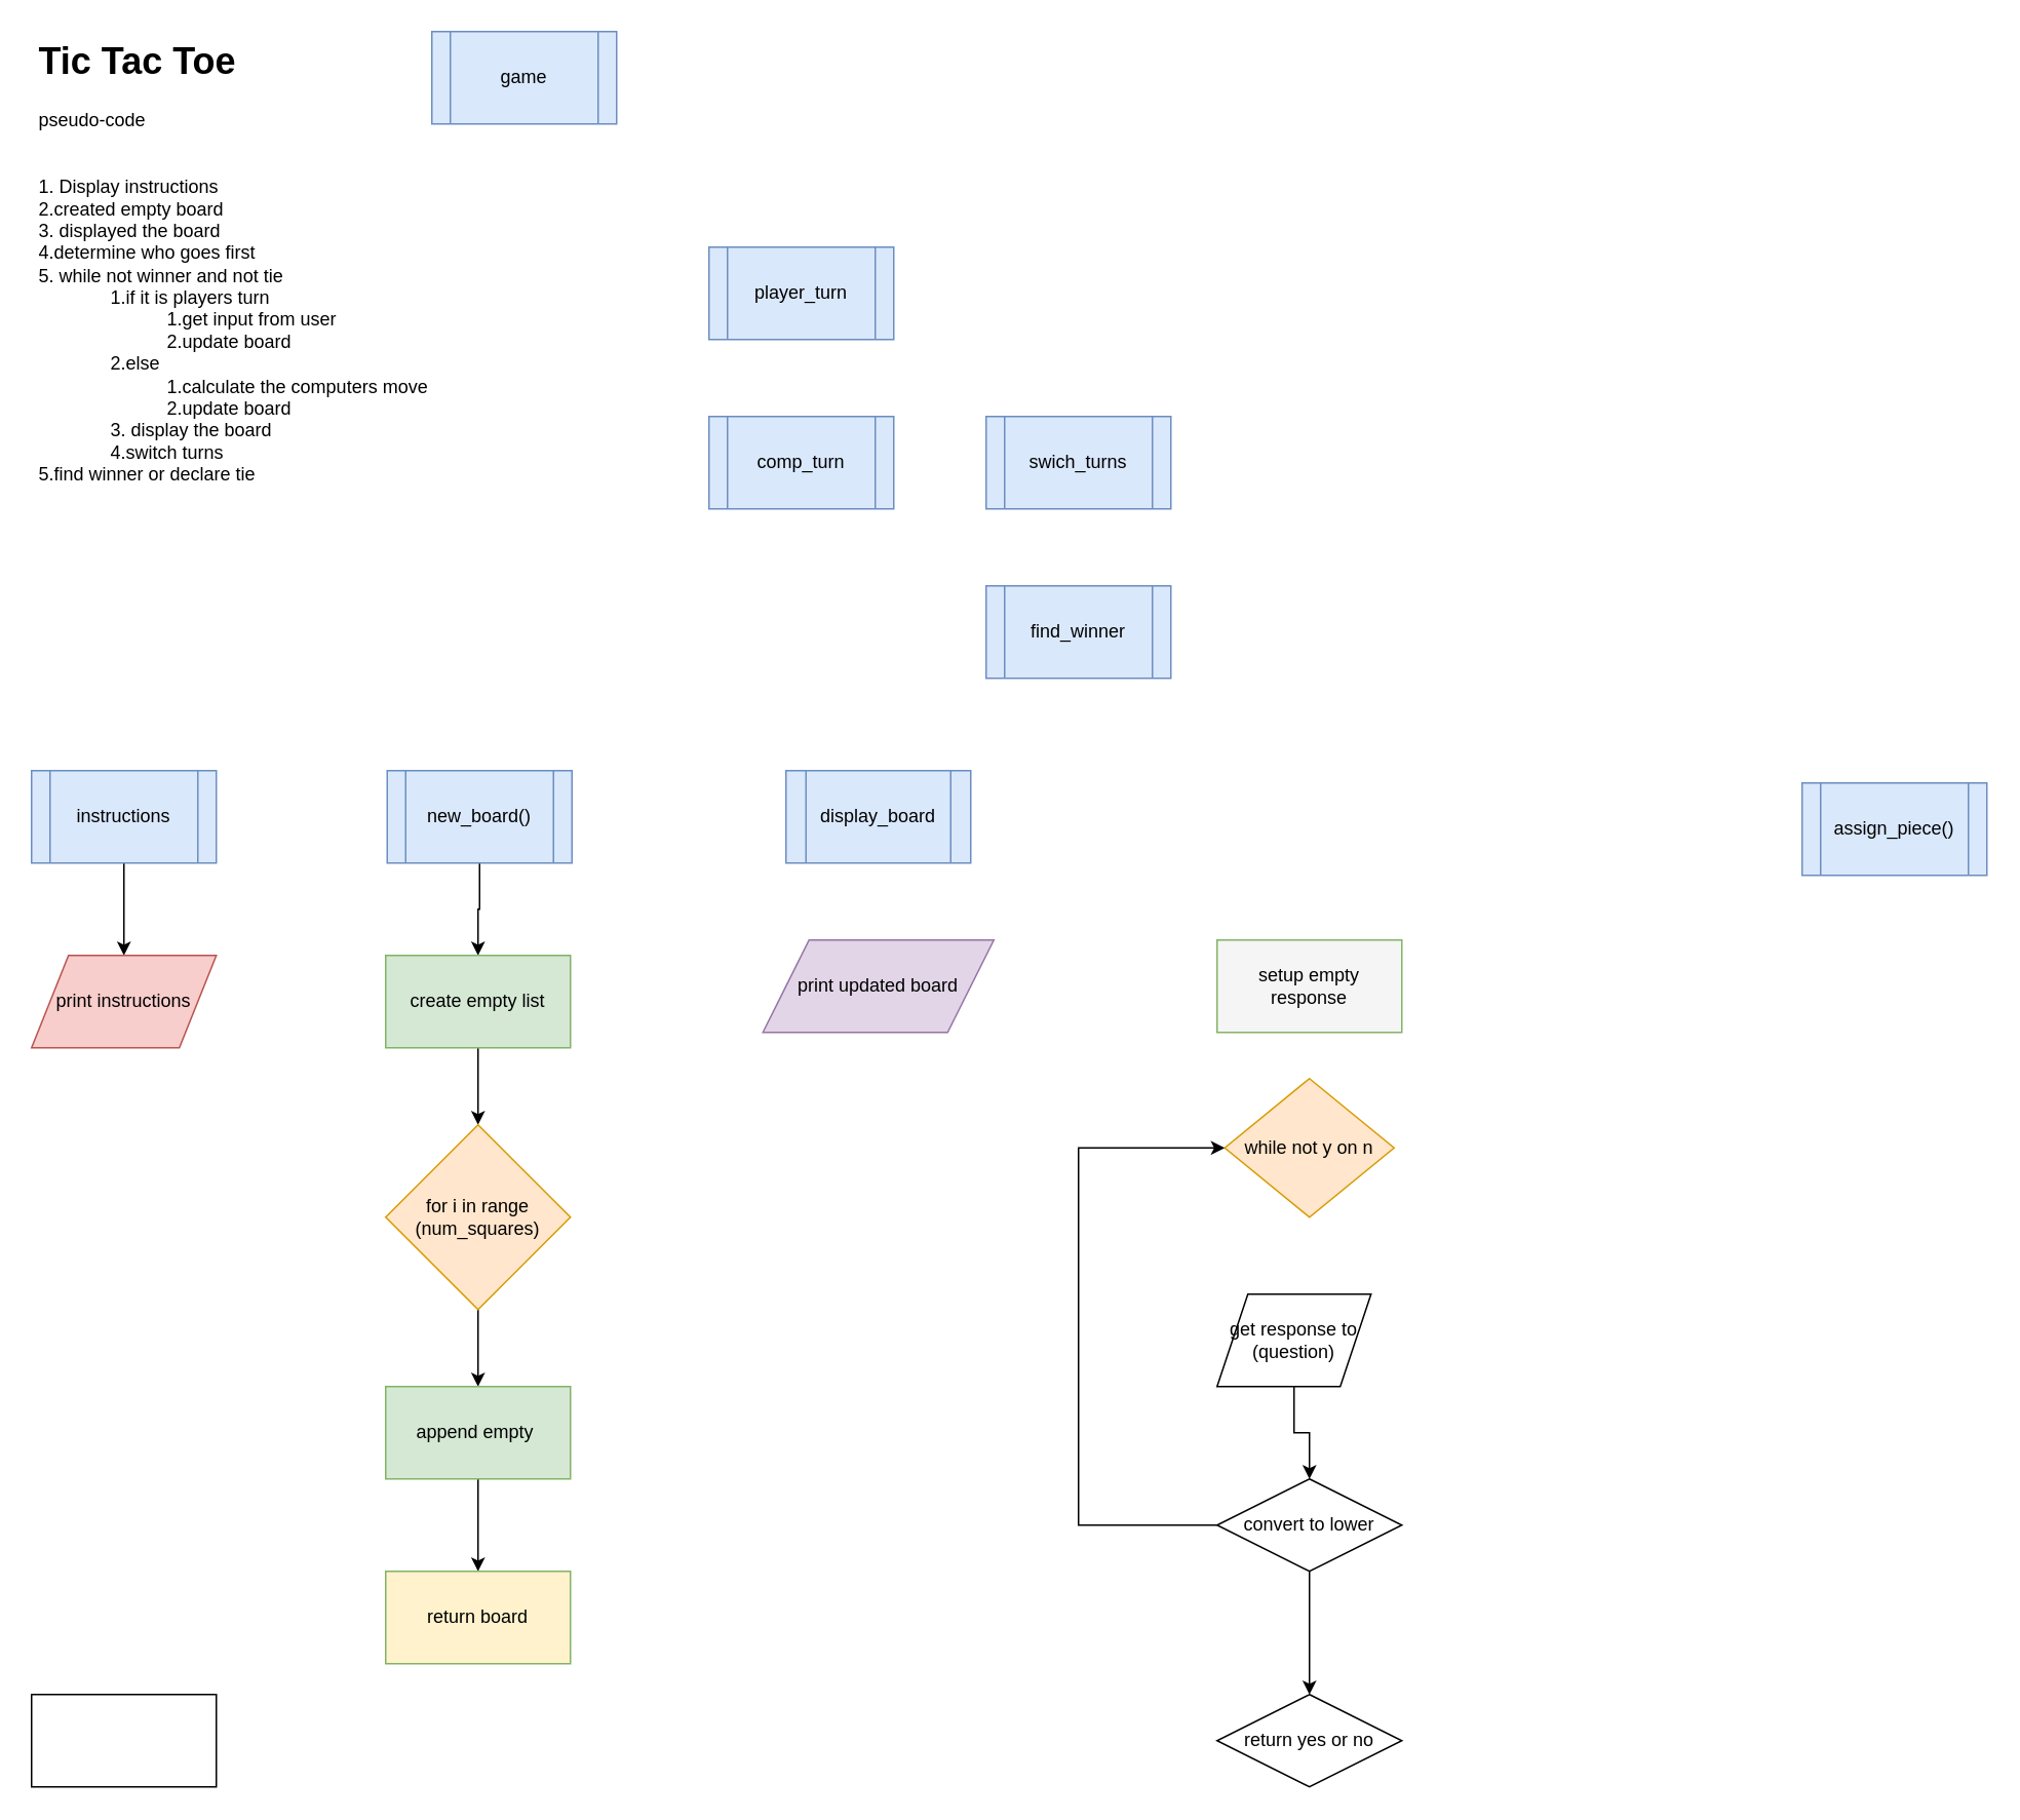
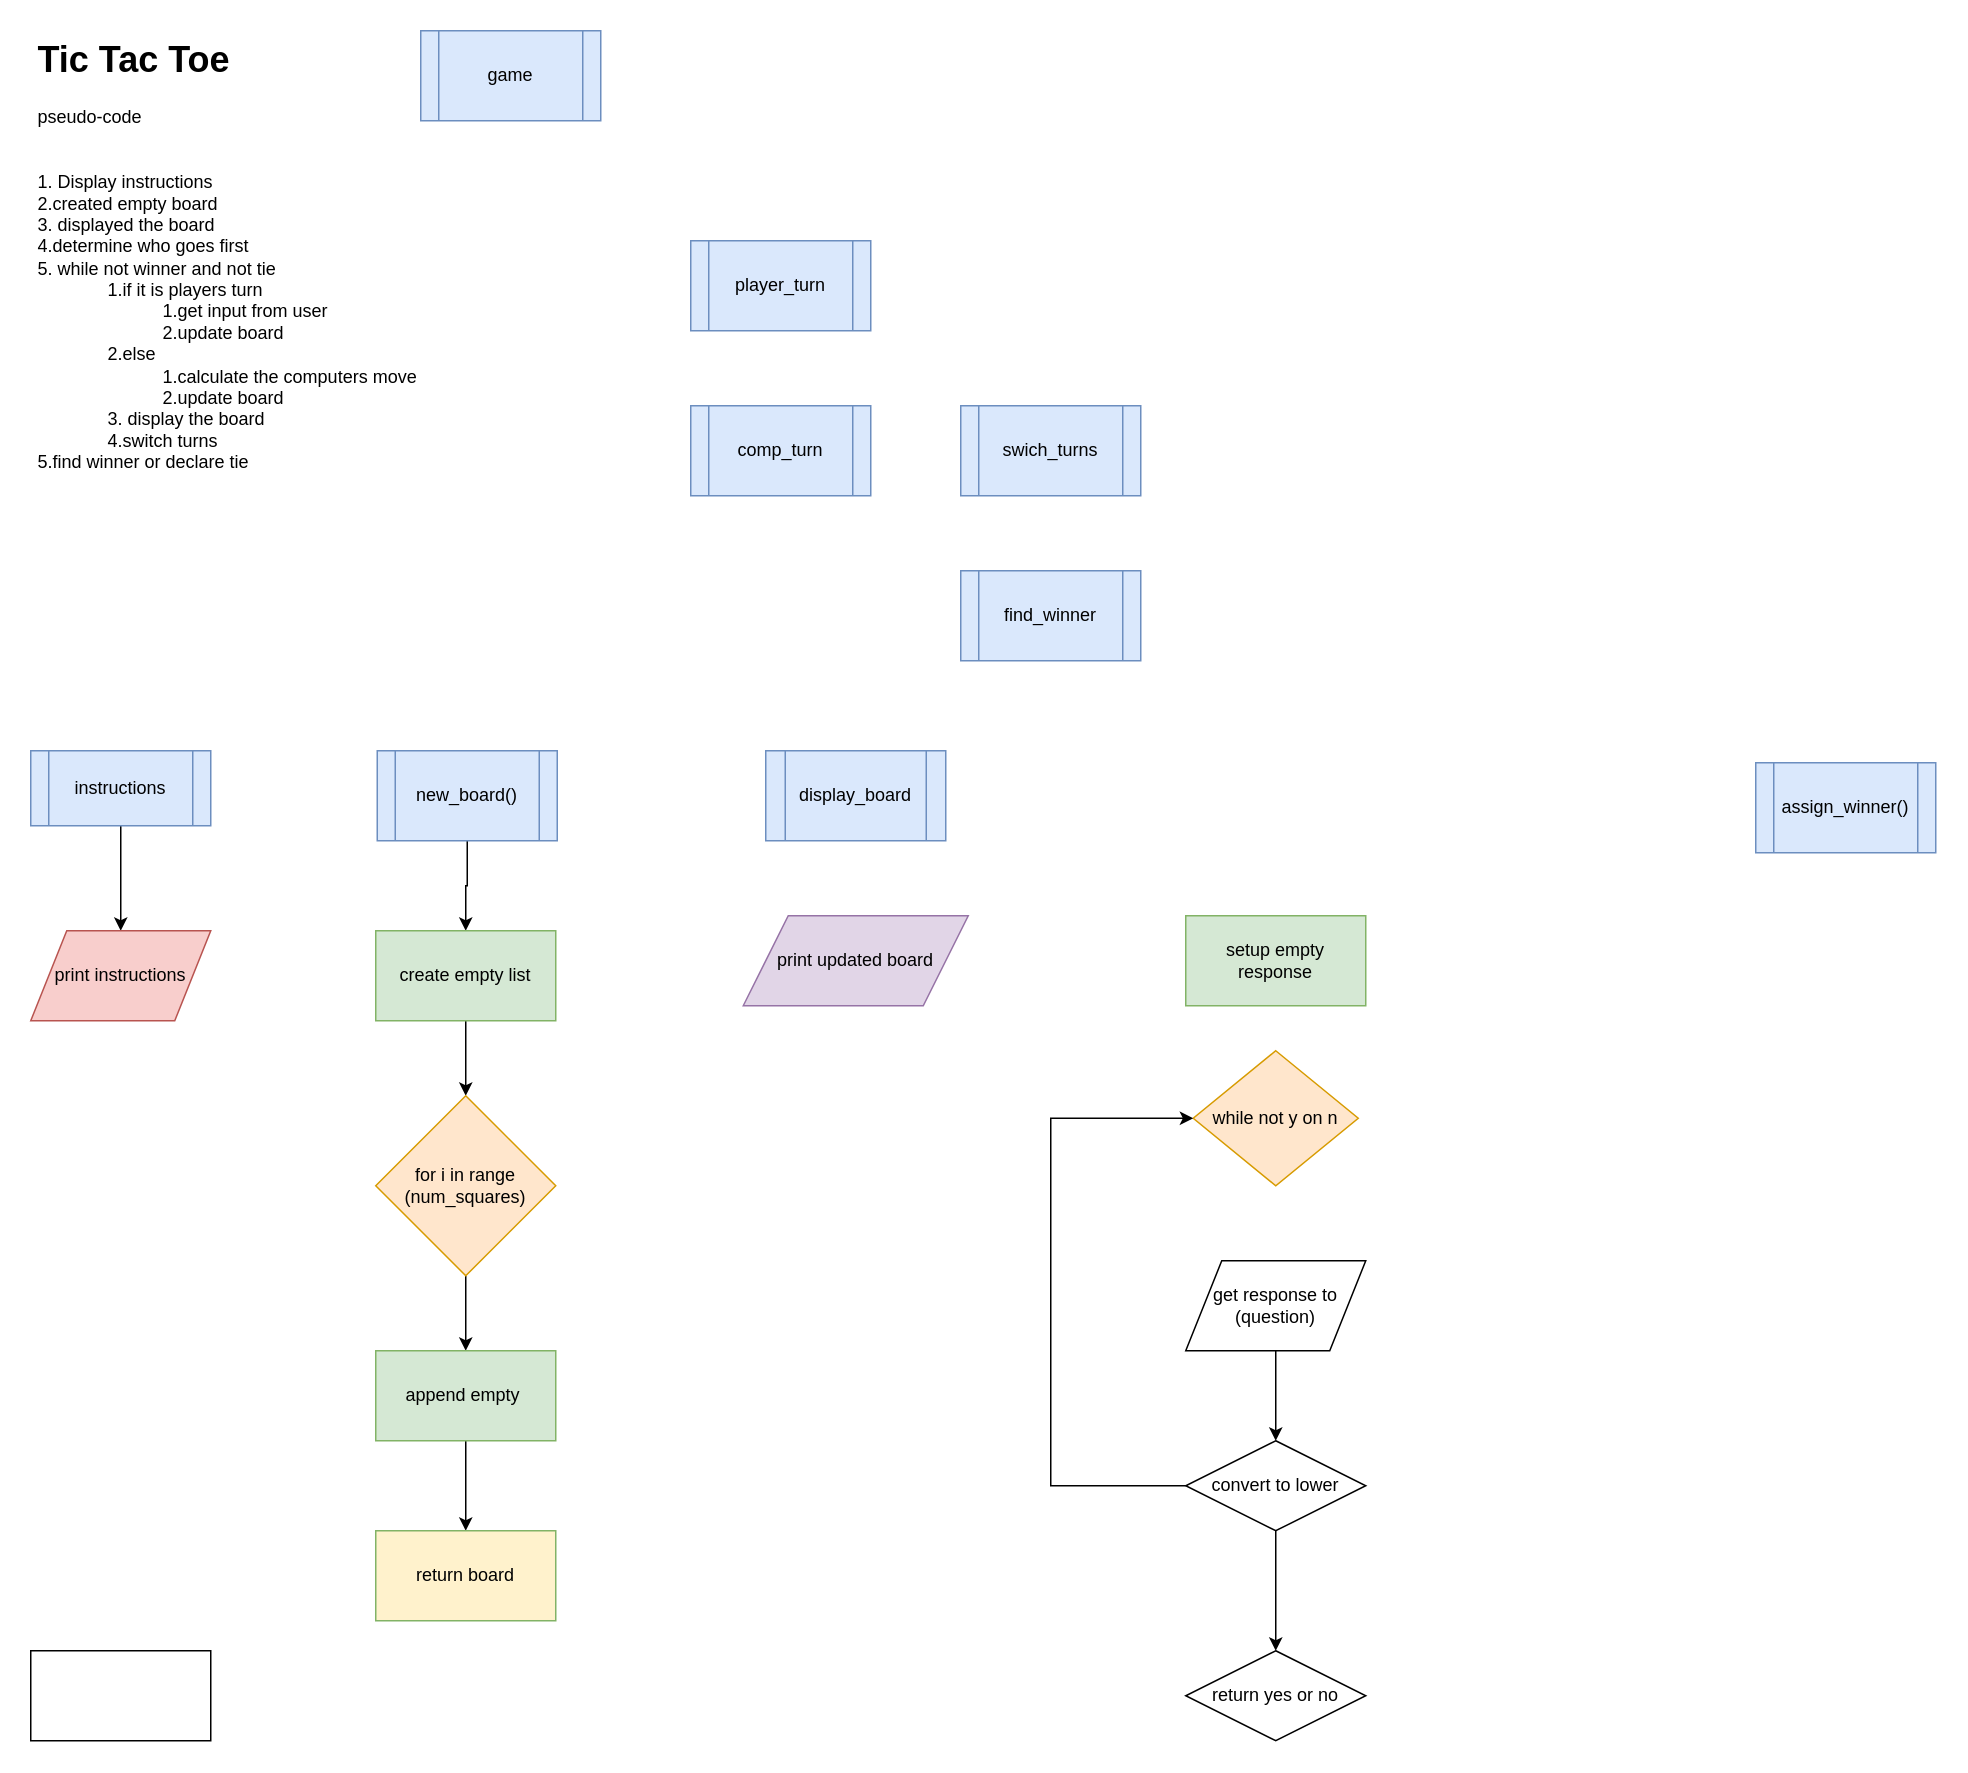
  <mxCell id="0" />
  <mxCell id="1" parent="0" />
  <mxCell id="2" value="&lt;h1&gt;Tic Tac Toe&lt;/h1&gt;&lt;div&gt;pseudo-code&lt;/div&gt;&lt;div&gt;&lt;br&gt;&lt;/div&gt;&lt;div&gt;&lt;br&gt;&lt;/div&gt;&lt;div&gt;1. Display instructions&lt;/div&gt;&lt;div&gt;2.created empty board&lt;/div&gt;&lt;div&gt;3. displayed the board&lt;/div&gt;&lt;div&gt;4.determine who goes first&lt;/div&gt;&lt;div&gt;5. while not winner and not tie&lt;/div&gt;&lt;div&gt;&amp;nbsp; &amp;nbsp; &amp;nbsp; &amp;nbsp; &amp;nbsp; &amp;nbsp; &amp;nbsp; 1.if it is players turn&lt;/div&gt;&lt;div&gt;&amp;nbsp; &amp;nbsp; &amp;nbsp; &amp;nbsp; &amp;nbsp; &amp;nbsp; &amp;nbsp; &amp;nbsp; &amp;nbsp; &amp;nbsp; &amp;nbsp; &amp;nbsp; &amp;nbsp;1.get input from user&lt;/div&gt;&lt;div&gt;&amp;nbsp; &amp;nbsp; &amp;nbsp; &amp;nbsp; &amp;nbsp; &amp;nbsp; &amp;nbsp; &amp;nbsp; &amp;nbsp; &amp;nbsp; &amp;nbsp; &amp;nbsp; &amp;nbsp;2.update board&lt;/div&gt;&lt;div&gt;&amp;nbsp; &amp;nbsp; &amp;nbsp; &amp;nbsp; &amp;nbsp; &amp;nbsp; &amp;nbsp; 2.else&lt;/div&gt;&lt;div&gt;&amp;nbsp; &amp;nbsp; &amp;nbsp; &amp;nbsp; &amp;nbsp; &amp;nbsp; &amp;nbsp; &amp;nbsp; &amp;nbsp; &amp;nbsp; &amp;nbsp; &amp;nbsp; &amp;nbsp;1.calculate the computers move&lt;/div&gt;&lt;div&gt;&amp;nbsp; &amp;nbsp; &amp;nbsp; &amp;nbsp; &amp;nbsp; &amp;nbsp; &amp;nbsp; &amp;nbsp; &amp;nbsp; &amp;nbsp; &amp;nbsp; &amp;nbsp; &amp;nbsp;2.update board&lt;/div&gt;&lt;div&gt;&amp;nbsp; &amp;nbsp; &amp;nbsp; &amp;nbsp; &amp;nbsp; &amp;nbsp; &amp;nbsp; 3. display the board&lt;/div&gt;&lt;div&gt;&amp;nbsp; &amp;nbsp; &amp;nbsp; &amp;nbsp; &amp;nbsp; &amp;nbsp; &amp;nbsp; 4.switch turns&lt;/div&gt;&lt;div&gt;5.find winner or declare tie&lt;/div&gt;" style="text;html=1;strokeColor=none;fillColor=none;spacing=5;spacingTop=-20;whiteSpace=wrap;overflow=hidden;rounded=0;" vertex="1" parent="1"><mxGeometry x="20" y="20" width="350" height="310" as="geometry" /></mxCell>
  <mxCell id="3" style="edgeStyle=orthogonalEdgeStyle;rounded=0;orthogonalLoop=1;jettySize=auto;html=1;entryX=0.5;entryY=0;entryDx=0;entryDy=0;" edge="1" parent="1" source="4" target="14"><mxGeometry relative="1" as="geometry" /></mxCell>
- <mxCell id="4" value="instructions" style="shape=process;whiteSpace=wrap;html=1;backgroundOutline=1;fillColor=#dae8fc;strokeColor=#6c8ebf;" vertex="1" parent="1"><mxGeometry x="20" y="500" width="120" height="60" as="geometry" /></mxCell>
+ <mxCell id="4" value="instructions" style="shape=process;whiteSpace=wrap;html=1;backgroundOutline=1;fillColor=#dae8fc;strokeColor=#6c8ebf;" vertex="1" parent="1"><mxGeometry x="20" y="500" width="120" height="50" as="geometry" /></mxCell>
  <mxCell id="5" style="edgeStyle=orthogonalEdgeStyle;rounded=0;orthogonalLoop=1;jettySize=auto;html=1;entryX=0.5;entryY=0;entryDx=0;entryDy=0;" edge="1" parent="1" source="6" target="16"><mxGeometry relative="1" as="geometry" /></mxCell>
  <mxCell id="6" value="new_board()" style="shape=process;whiteSpace=wrap;html=1;backgroundOutline=1;fillColor=#dae8fc;strokeColor=#6c8ebf;" vertex="1" parent="1"><mxGeometry x="251" y="500" width="120" height="60" as="geometry" /></mxCell>
- <mxCell id="7" value="assign_piece()" style="shape=process;whiteSpace=wrap;html=1;backgroundOutline=1;fillColor=#dae8fc;strokeColor=#6c8ebf;" vertex="1" parent="1"><mxGeometry x="1170" y="508" width="120" height="60" as="geometry" /></mxCell>
+ <mxCell id="7" value="assign_winner()" style="shape=process;whiteSpace=wrap;html=1;backgroundOutline=1;fillColor=#dae8fc;strokeColor=#6c8ebf;" vertex="1" parent="1"><mxGeometry x="1170" y="508" width="120" height="60" as="geometry" /></mxCell>
  <mxCell id="8" value="game" style="shape=process;whiteSpace=wrap;html=1;backgroundOutline=1;fillColor=#dae8fc;strokeColor=#6c8ebf;" vertex="1" parent="1"><mxGeometry x="280" y="20" width="120" height="60" as="geometry" /></mxCell>
  <mxCell id="9" value="player_turn" style="shape=process;whiteSpace=wrap;html=1;backgroundOutline=1;fillColor=#dae8fc;strokeColor=#6c8ebf;" vertex="1" parent="1"><mxGeometry x="460" y="160" width="120" height="60" as="geometry" /></mxCell>
  <mxCell id="10" value="comp_turn" style="shape=process;whiteSpace=wrap;html=1;backgroundOutline=1;fillColor=#dae8fc;strokeColor=#6c8ebf;" vertex="1" parent="1"><mxGeometry x="460" y="270" width="120" height="60" as="geometry" /></mxCell>
  <mxCell id="11" value="display_board" style="shape=process;whiteSpace=wrap;html=1;backgroundOutline=1;fillColor=#dae8fc;strokeColor=#6c8ebf;size=0.108;" vertex="1" parent="1"><mxGeometry x="510" y="500" width="120" height="60" as="geometry" /></mxCell>
  <mxCell id="12" value="swich_turns" style="shape=process;whiteSpace=wrap;html=1;backgroundOutline=1;fillColor=#dae8fc;strokeColor=#6c8ebf;" vertex="1" parent="1"><mxGeometry x="640" y="270" width="120" height="60" as="geometry" /></mxCell>
  <mxCell id="13" value="find_winner" style="shape=process;whiteSpace=wrap;html=1;backgroundOutline=1;fillColor=#dae8fc;strokeColor=#6c8ebf;" vertex="1" parent="1"><mxGeometry x="640" y="380" width="120" height="60" as="geometry" /></mxCell>
  <mxCell id="14" value="print instructions" style="shape=parallelogram;perimeter=parallelogramPerimeter;whiteSpace=wrap;html=1;fillColor=#f8cecc;strokeColor=#b85450;" vertex="1" parent="1"><mxGeometry x="20" y="620" width="120" height="60" as="geometry" /></mxCell>
  <mxCell id="15" style="edgeStyle=orthogonalEdgeStyle;rounded=0;orthogonalLoop=1;jettySize=auto;html=1;entryX=0.5;entryY=0;entryDx=0;entryDy=0;" edge="1" parent="1" source="16" target="18"><mxGeometry relative="1" as="geometry" /></mxCell>
  <mxCell id="16" value="create empty list" style="rounded=0;whiteSpace=wrap;html=1;fillColor=#d5e8d4;strokeColor=#82b366;" vertex="1" parent="1"><mxGeometry x="250" y="620" width="120" height="60" as="geometry" /></mxCell>
  <mxCell id="17" style="edgeStyle=orthogonalEdgeStyle;rounded=0;orthogonalLoop=1;jettySize=auto;html=1;" edge="1" parent="1" source="18" target="20"><mxGeometry relative="1" as="geometry" /></mxCell>
  <mxCell id="18" value="for i in range&lt;br&gt;(num_squares)" style="rhombus;whiteSpace=wrap;html=1;fillColor=#ffe6cc;strokeColor=#d79b00;" vertex="1" parent="1"><mxGeometry x="250" y="730" width="120" height="120" as="geometry" /></mxCell>
  <mxCell id="19" style="edgeStyle=orthogonalEdgeStyle;rounded=0;orthogonalLoop=1;jettySize=auto;html=1;" edge="1" parent="1" source="20" target="21"><mxGeometry relative="1" as="geometry" /></mxCell>
  <mxCell id="20" value="append empty&amp;nbsp;" style="rounded=0;whiteSpace=wrap;html=1;fillColor=#d5e8d4;strokeColor=#82b366;" vertex="1" parent="1"><mxGeometry x="250" y="900" width="120" height="60" as="geometry" /></mxCell>
  <mxCell id="21" value="return board" style="rounded=0;whiteSpace=wrap;html=1;fillColor=#fff2cc;strokeColor=#82b366;" vertex="1" parent="1"><mxGeometry x="250" y="1020" width="120" height="60" as="geometry" /></mxCell>
  <mxCell id="22" value="print updated board" style="shape=parallelogram;perimeter=parallelogramPerimeter;whiteSpace=wrap;html=1;fillColor=#e1d5e7;strokeColor=#9673a6;" vertex="1" parent="1"><mxGeometry x="495" y="610" width="150" height="60" as="geometry" /></mxCell>
- <mxCell id="23" value="setup empty response" style="rounded=0;whiteSpace=wrap;html=1;fillColor=#f5f5f5;strokeColor=#82b366;" vertex="1" parent="1"><mxGeometry x="790" y="610" width="120" height="60" as="geometry" /></mxCell>
+ <mxCell id="23" value="setup empty response" style="rounded=0;whiteSpace=wrap;html=1;fillColor=#d5e8d4;strokeColor=#82b366;" vertex="1" parent="1"><mxGeometry x="790" y="610" width="120" height="60" as="geometry" /></mxCell>
  <mxCell id="24" value="" style="rounded=0;whiteSpace=wrap;html=1;" vertex="1" parent="1"><mxGeometry x="20" y="1100" width="120" height="60" as="geometry" /></mxCell>
  <mxCell id="25" value="while not y on n" style="rhombus;whiteSpace=wrap;html=1;fillColor=#ffe6cc;strokeColor=#d79b00;" vertex="1" parent="1"><mxGeometry x="795" y="700" width="110" height="90" as="geometry" /></mxCell>
  <mxCell id="26" style="edgeStyle=orthogonalEdgeStyle;rounded=0;orthogonalLoop=1;jettySize=auto;html=1;entryX=0.5;entryY=0;entryDx=0;entryDy=0;" edge="1" parent="1" source="27" target="30"><mxGeometry relative="1" as="geometry" /></mxCell>
- <mxCell id="27" value="get response to (question)" style="shape=parallelogram;perimeter=parallelogramPerimeter;whiteSpace=wrap;html=1;" vertex="1" parent="1"><mxGeometry x="790" y="840" width="100" height="60" as="geometry" /></mxCell>
+ <mxCell id="27" value="get response to (question)" style="shape=parallelogram;perimeter=parallelogramPerimeter;whiteSpace=wrap;html=1;" vertex="1" parent="1"><mxGeometry x="790" y="840" width="120" height="60" as="geometry" /></mxCell>
  <mxCell id="28" style="edgeStyle=orthogonalEdgeStyle;rounded=0;orthogonalLoop=1;jettySize=auto;html=1;entryX=0.5;entryY=0;entryDx=0;entryDy=0;" edge="1" parent="1" source="30" target="31"><mxGeometry relative="1" as="geometry" /></mxCell>
  <mxCell id="29" style="edgeStyle=orthogonalEdgeStyle;rounded=0;orthogonalLoop=1;jettySize=auto;html=1;entryX=0;entryY=0.5;entryDx=0;entryDy=0;" edge="1" parent="1" source="30" target="25"><mxGeometry relative="1" as="geometry"><Array as="points"><mxPoint x="700" y="990" /><mxPoint x="700" y="745" /></Array></mxGeometry></mxCell>
  <mxCell id="30" value="convert to lower" style="rhombus;whiteSpace=wrap;html=1;" vertex="1" parent="1"><mxGeometry x="790" y="960" width="120" height="60" as="geometry" /></mxCell>
  <mxCell id="31" value="return yes or no" style="rhombus;whiteSpace=wrap;html=1;" vertex="1" parent="1"><mxGeometry x="790" y="1100" width="120" height="60" as="geometry" /></mxCell>
